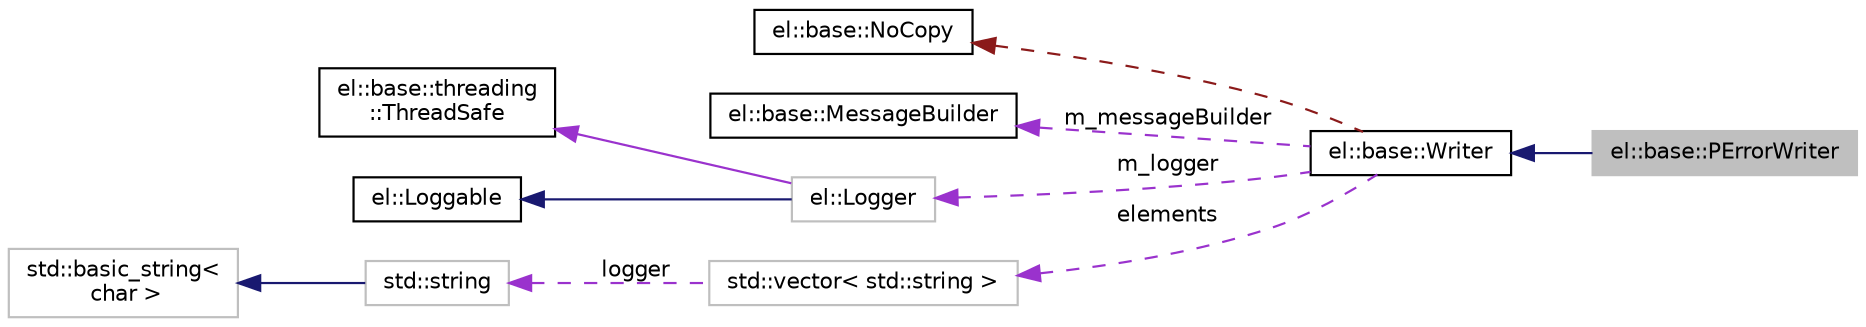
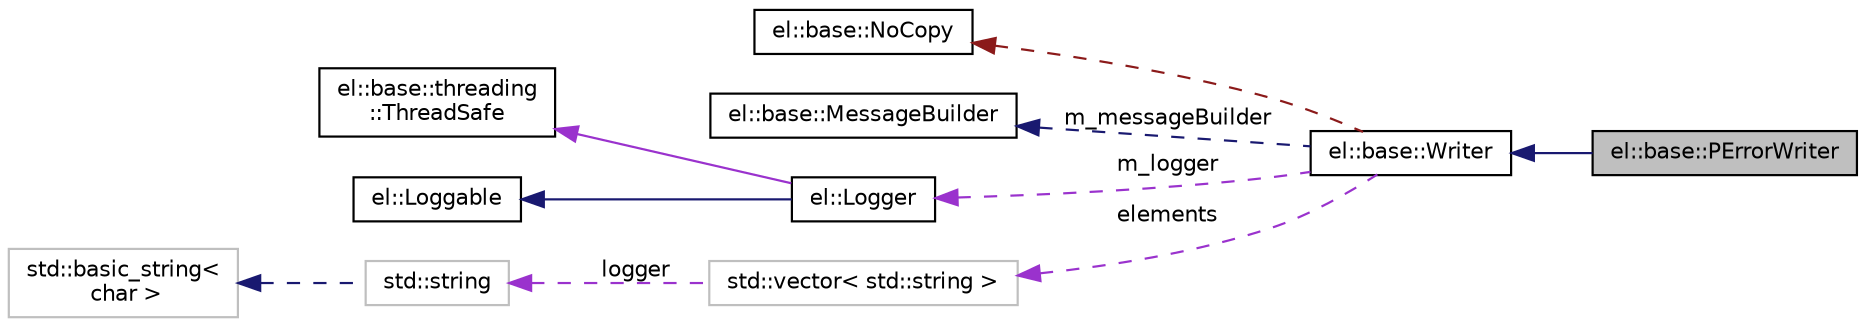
  digraph {
    rankdir=LR
    node [color=black fillcolor=white fontname=Helvetica fontsize=10 shape=record style=filled]
    edge [color=darkorchid3 dir=back fontname=Helvetica fontsize=10 labelfontname=Helvetica labelfontsize=10 style=dashed]
-   n1 [color=grey75 fillcolor=grey75 fontcolor=black height=0.2 label="el::base::PErrorWriter" width=0.4]
+   n1 [fillcolor=grey75 fontcolor=black height=0.2 label="el::base::PErrorWriter" width=0.4]
    n2 [height=0.2 label="el::base::Writer" width=0.4]
    n3 [height=0.2 label="el::base::NoCopy" width=0.4]
    n4 [height=0.2 label="el::base::MessageBuilder" width=0.4]
-   n5 [color=grey75 height=0.2 label="el::Logger" width=0.4]
+   n5 [height=0.2 label="el::Logger" width=0.4]
    n6 [height=0.2 label="el::base::threading\l::ThreadSafe" width=0.4]
    n7 [height=0.2 label="el::Loggable" width=0.4]
    n8 [color=grey75 height=0.2 label="std::vector\< std::string \>" width=0.4]
    n9 [color=grey75 height=0.2 label="std::string" width=0.4]
    n10 [color=grey75 height=0.2 label="std::basic_string\<\l char \>" width=0.4]
    n2 -> n1 [color=midnightblue style=solid]
    n3 -> n2 [color=firebrick4]
-   n4 -> n2 [label=" m_messageBuilder"]
+   n4 -> n2 [color=midnightblue label=" m_messageBuilder"]
    n5 -> n2 [label=" m_logger"]
    n6 -> n5 [style=solid]
    n7 -> n5 [color=midnightblue style=solid]
    n8 -> n2 [label=" elements"]
    n9 -> n8 [label=" logger"]
-   n10 -> n9 [color=midnightblue style=solid]
+   n10 -> n9 [color=midnightblue]
  }
